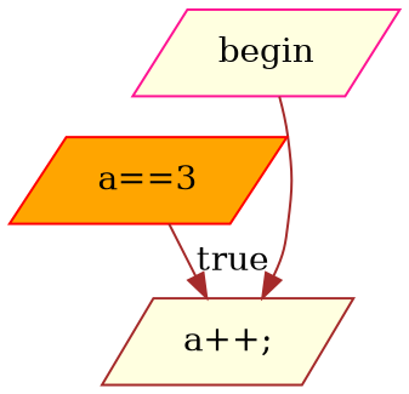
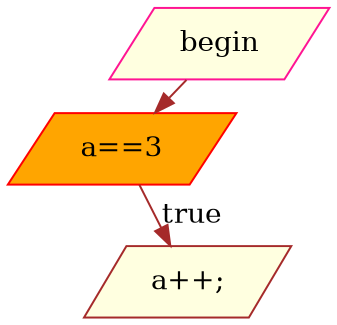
  digraph {
    nodesep=0.1
    ranksep=0.1
    node [fillcolor=lightyellow shape=parallelogram style=filled]
    edge [color=brown]
    n1 [color=deeppink label=begin]
    n2 [color=red fillcolor=orange label="a==3"]
    n3 [color=brown label="a++;"]
-   n1 -> n3
+   n1 -> n2
    n2 -> n3 [label=true minlen=1]
  }
